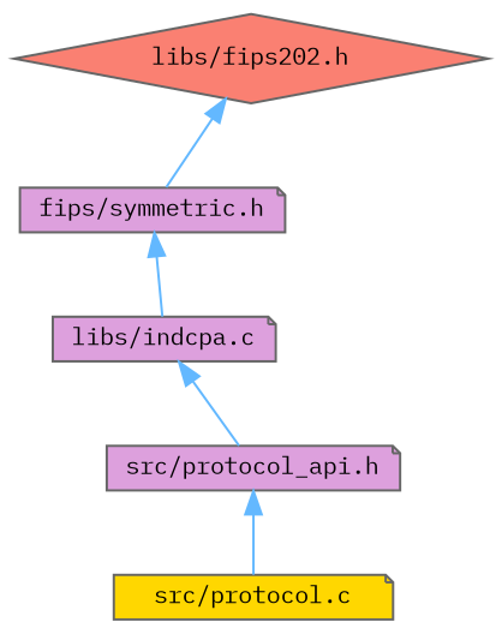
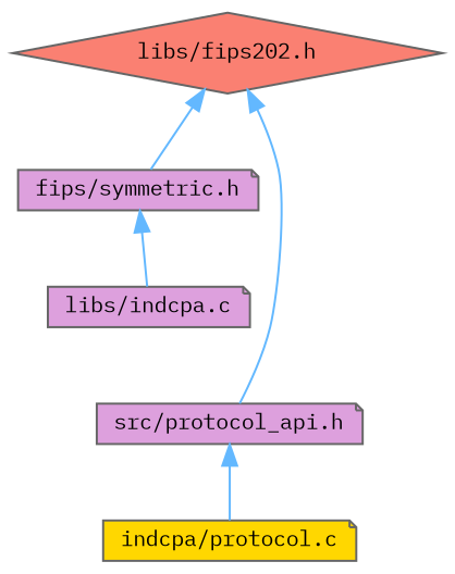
  digraph {
    fontname="IBM Plex Mono"
    node [color=grey40 fillcolor=plum fontname="IBM Plex Mono" fontsize=10 shape=note style=filled]
    edge [color=steelblue1 dir=back fontname="IBM Plex Mono" fontsize=10 labelfontname=Helvetica labelfontsize=10 style=solid]
    n1 [color=gray40 fillcolor=salmon fontcolor=black height=0.2 label="libs/fips202.h" shape=diamond width=0.4]
    n2 [height=0.2 label="fips/symmetric.h" width=0.4]
    n3 [height=0.2 label="src/protocol_api.h" width=0.4]
    n4 [height=0.2 label="libs/indcpa.c" width=0.4]
-   n5 [fillcolor=gold height=0.2 label="src/protocol.c" width=0.4]
+   n5 [fillcolor=gold height=0.2 label="indcpa/protocol.c" width=0.4]
    n1 -> n2
-   n4 -> n3
+   n1 -> n3
    n2 -> n4
    n3 -> n5
  }
